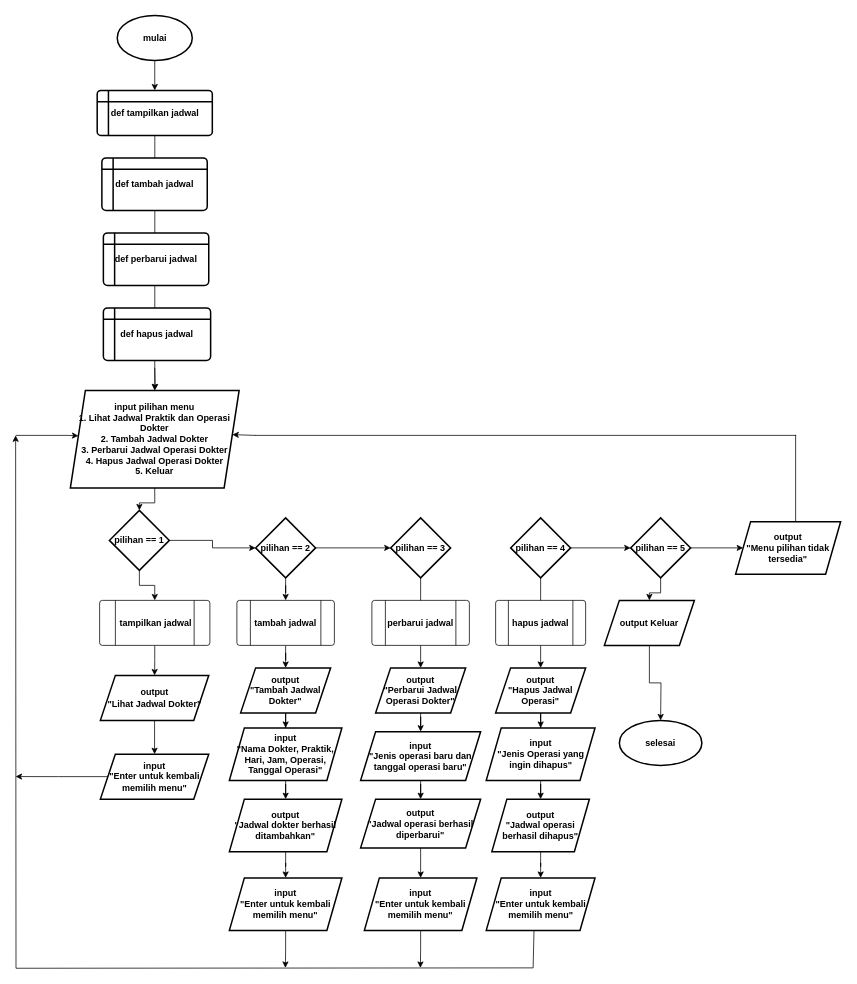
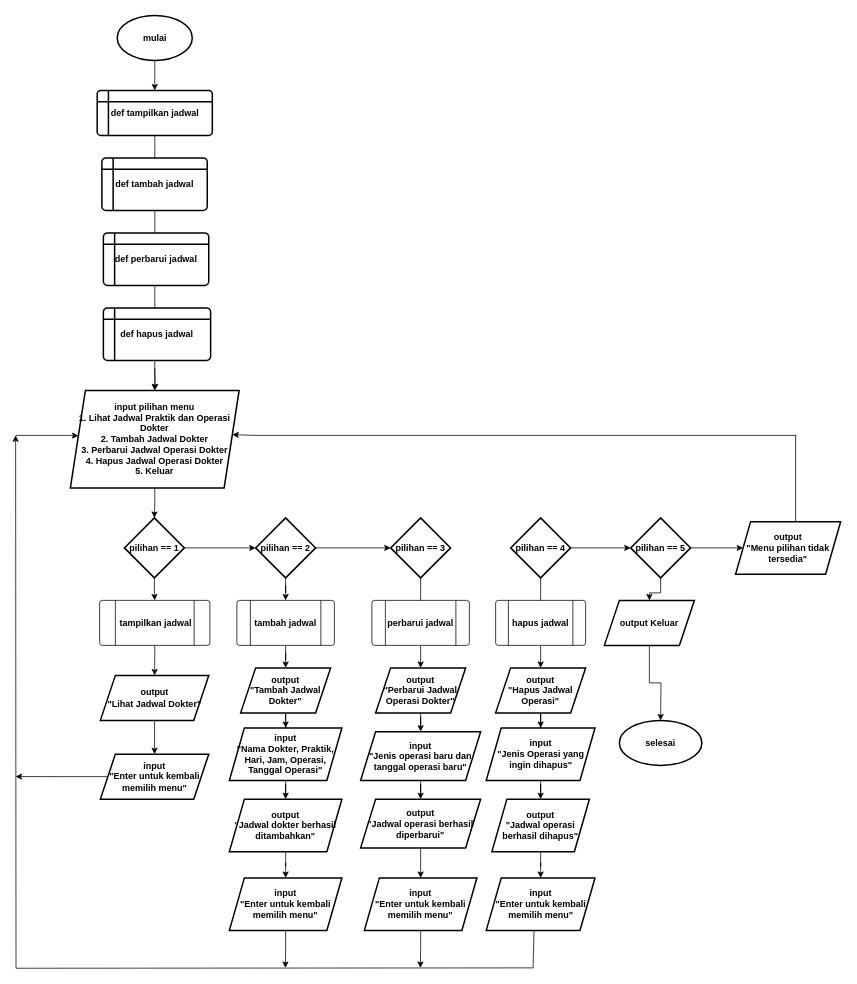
  <mxCell id="0" />
  <mxCell id="1" parent="0" />
  <mxCell id="2" value="" style="shape=partialRectangle;whiteSpace=wrap;html=1;bottom=0;right=0;fillColor=none;flipH=1;" parent="1" vertex="1"><mxGeometry x="340" y="580" width="720" height="120" as="geometry" /></mxCell>
  <mxCell id="3" value="" style="edgeStyle=orthogonalEdgeStyle;rounded=0;orthogonalLoop=1;jettySize=auto;html=1;" parent="1" target="6" edge="1"><mxGeometry relative="1" as="geometry"><mxPoint x="205.5" y="490" as="sourcePoint" /></mxGeometry></mxCell>
  <mxCell id="4" value="&lt;b&gt;mulai&lt;/b&gt;" style="strokeWidth=2;html=1;shape=mxgraph.flowchart.start_1;whiteSpace=wrap;" parent="1" vertex="1"><mxGeometry x="155.5" y="20" width="100" height="60" as="geometry" /></mxCell>
  <mxCell id="5" value="" style="edgeStyle=orthogonalEdgeStyle;rounded=0;orthogonalLoop=1;jettySize=auto;html=1;" parent="1" source="6" target="9" edge="1"><mxGeometry relative="1" as="geometry" /></mxCell>
  <mxCell id="6" value="&lt;b&gt;input pilihan menu&lt;/b&gt;&lt;div&gt;&lt;b&gt;1. Lihat Jadwal Praktik dan Operasi Dokter&lt;/b&gt;&lt;/div&gt;&lt;div&gt;&lt;b&gt;2. Tambah Jadwal Dokter&lt;/b&gt;&lt;/div&gt;&lt;div&gt;&lt;b&gt;3. Perbarui Jadwal Operasi Dokter&lt;/b&gt;&lt;/div&gt;&lt;div&gt;&lt;b&gt;4. Hapus Jadwal Operasi Dokter&lt;/b&gt;&lt;/div&gt;&lt;div&gt;&lt;b&gt;5. Keluar&lt;/b&gt;&lt;/div&gt;" style="shape=parallelogram;perimeter=parallelogramPerimeter;whiteSpace=wrap;html=1;fixedSize=1;strokeWidth=2;" parent="1" vertex="1"><mxGeometry x="93" y="520" width="225" height="130" as="geometry" /></mxCell>
  <mxCell id="7" value="" style="edgeStyle=orthogonalEdgeStyle;rounded=0;orthogonalLoop=1;jettySize=auto;html=1;" parent="1" source="59" target="11" edge="1"><mxGeometry relative="1" as="geometry" /></mxCell>
  <mxCell id="8" value="" style="edgeStyle=orthogonalEdgeStyle;rounded=0;orthogonalLoop=1;jettySize=auto;html=1;" parent="1" source="9" target="15" edge="1"><mxGeometry relative="1" as="geometry" /></mxCell>
- <mxCell id="9" value="&lt;b&gt;pilihan == 1&lt;/b&gt;" style="rhombus;whiteSpace=wrap;html=1;strokeWidth=2;" parent="1" vertex="1"><mxGeometry x="145" y="680" width="80" height="80" as="geometry" /></mxCell>
+ <mxCell id="9" value="&lt;b&gt;pilihan == 1&lt;/b&gt;" style="rhombus;whiteSpace=wrap;html=1;strokeWidth=2;" parent="1" vertex="1"><mxGeometry x="165" y="690" width="80" height="80" as="geometry" /></mxCell>
  <mxCell id="10" value="" style="edgeStyle=orthogonalEdgeStyle;rounded=0;orthogonalLoop=1;jettySize=auto;html=1;" parent="1" source="11" target="13" edge="1"><mxGeometry relative="1" as="geometry" /></mxCell>
  <mxCell id="11" value="&lt;b&gt;output&lt;/b&gt;&lt;div&gt;&lt;b&gt;&quot;Lihat Jadwal Dokter&quot;&lt;/b&gt;&lt;/div&gt;" style="shape=parallelogram;perimeter=parallelogramPerimeter;whiteSpace=wrap;html=1;fixedSize=1;strokeWidth=2;" parent="1" vertex="1"><mxGeometry x="133" y="900" width="144.5" height="60" as="geometry" /></mxCell>
  <mxCell id="12" style="edgeStyle=orthogonalEdgeStyle;rounded=0;orthogonalLoop=1;jettySize=auto;html=1;exitX=0;exitY=0.5;exitDx=0;exitDy=0;" edge="1" parent="1" source="13"><mxGeometry relative="1" as="geometry"><mxPoint x="20" y="1034.905" as="targetPoint" /></mxGeometry></mxCell>
  <mxCell id="13" value="&lt;b&gt;input&lt;/b&gt;&lt;div&gt;&lt;b&gt;&quot;Enter untuk kembali memilih menu&quot;&lt;/b&gt;&lt;/div&gt;" style="shape=parallelogram;perimeter=parallelogramPerimeter;whiteSpace=wrap;html=1;fixedSize=1;strokeWidth=2;" parent="1" vertex="1"><mxGeometry x="133" y="1005" width="144.5" height="60" as="geometry" /></mxCell>
  <mxCell id="14" value="" style="edgeStyle=orthogonalEdgeStyle;rounded=0;orthogonalLoop=1;jettySize=auto;html=1;" parent="1" source="15" target="21" edge="1"><mxGeometry relative="1" as="geometry" /></mxCell>
  <mxCell id="15" value="&lt;b&gt;pilihan == 2&lt;/b&gt;" style="rhombus;whiteSpace=wrap;html=1;strokeWidth=2;" parent="1" vertex="1"><mxGeometry x="340" y="690" width="80" height="80" as="geometry" /></mxCell>
  <mxCell id="16" value="" style="edgeStyle=orthogonalEdgeStyle;rounded=0;orthogonalLoop=1;jettySize=auto;html=1;" parent="1" source="17" target="19" edge="1"><mxGeometry relative="1" as="geometry" /></mxCell>
  <mxCell id="17" value="&lt;b&gt;output&lt;/b&gt;&lt;div&gt;&lt;b&gt;&quot;Tambah Jadwal Dokter&quot;&lt;/b&gt;&lt;/div&gt;" style="shape=parallelogram;perimeter=parallelogramPerimeter;whiteSpace=wrap;html=1;fixedSize=1;strokeWidth=2;" parent="1" vertex="1"><mxGeometry x="320" y="890" width="120" height="60" as="geometry" /></mxCell>
  <mxCell id="18" value="" style="edgeStyle=orthogonalEdgeStyle;rounded=0;orthogonalLoop=1;jettySize=auto;html=1;" parent="1" source="19" target="25" edge="1"><mxGeometry relative="1" as="geometry" /></mxCell>
  <mxCell id="19" value="&lt;b&gt;input&lt;/b&gt;&lt;div&gt;&lt;b&gt;&quot;Nama Dokter, Praktik, Hari, Jam, Operasi, Tanggal Operasi&quot;&lt;/b&gt;&lt;/div&gt;" style="shape=parallelogram;perimeter=parallelogramPerimeter;whiteSpace=wrap;html=1;fixedSize=1;strokeWidth=2;" parent="1" vertex="1"><mxGeometry x="305" y="970" width="150" height="70" as="geometry" /></mxCell>
  <mxCell id="20" value="" style="edgeStyle=orthogonalEdgeStyle;rounded=0;orthogonalLoop=1;jettySize=auto;html=1;" parent="1" source="21" target="23" edge="1"><mxGeometry relative="1" as="geometry" /></mxCell>
  <mxCell id="21" value="&lt;b&gt;pilihan == 3&lt;/b&gt;" style="rhombus;whiteSpace=wrap;html=1;strokeWidth=2;" parent="1" vertex="1"><mxGeometry x="520" y="690" width="80" height="80" as="geometry" /></mxCell>
  <mxCell id="22" value="" style="edgeStyle=orthogonalEdgeStyle;rounded=0;orthogonalLoop=1;jettySize=auto;html=1;" parent="1" source="23" target="29" edge="1"><mxGeometry relative="1" as="geometry" /></mxCell>
  <mxCell id="23" value="&lt;b&gt;output&lt;/b&gt;&lt;div&gt;&lt;b&gt;&quot;Perbarui Jadwal Operasi Dokter&quot;&lt;/b&gt;&lt;/div&gt;" style="shape=parallelogram;perimeter=parallelogramPerimeter;whiteSpace=wrap;html=1;fixedSize=1;strokeWidth=2;" parent="1" vertex="1"><mxGeometry x="500" y="890" width="120" height="60" as="geometry" /></mxCell>
  <mxCell id="24" value="" style="edgeStyle=orthogonalEdgeStyle;rounded=0;orthogonalLoop=1;jettySize=auto;html=1;" parent="1" source="25" target="27" edge="1"><mxGeometry relative="1" as="geometry" /></mxCell>
  <mxCell id="25" value="&lt;b&gt;output&lt;/b&gt;&lt;div&gt;&lt;b&gt;&quot;Jadwal dokter berhasil ditambahkan&quot;&lt;/b&gt;&lt;/div&gt;" style="shape=parallelogram;perimeter=parallelogramPerimeter;whiteSpace=wrap;html=1;fixedSize=1;strokeWidth=2;" parent="1" vertex="1"><mxGeometry x="305" y="1065" width="150" height="70" as="geometry" /></mxCell>
  <mxCell id="26" style="edgeStyle=orthogonalEdgeStyle;rounded=0;orthogonalLoop=1;jettySize=auto;html=1;exitX=0.5;exitY=1;exitDx=0;exitDy=0;" edge="1" parent="1" source="27"><mxGeometry relative="1" as="geometry"><mxPoint x="379.667" y="1290" as="targetPoint" /></mxGeometry></mxCell>
  <mxCell id="27" value="&lt;b&gt;input&lt;/b&gt;&lt;div&gt;&lt;b&gt;&quot;Enter untuk kembali memilih menu&quot;&lt;/b&gt;&lt;/div&gt;" style="shape=parallelogram;perimeter=parallelogramPerimeter;whiteSpace=wrap;html=1;fixedSize=1;strokeWidth=2;" parent="1" vertex="1"><mxGeometry x="305" y="1170" width="150" height="70" as="geometry" /></mxCell>
  <mxCell id="28" value="" style="edgeStyle=orthogonalEdgeStyle;rounded=0;orthogonalLoop=1;jettySize=auto;html=1;" parent="1" source="29" target="31" edge="1"><mxGeometry relative="1" as="geometry" /></mxCell>
  <mxCell id="29" value="&lt;b&gt;input&lt;/b&gt;&lt;div&gt;&lt;b&gt;&quot;Jenis operasi baru dan tanggal operasi baru&quot;&lt;/b&gt;&lt;/div&gt;" style="shape=parallelogram;perimeter=parallelogramPerimeter;whiteSpace=wrap;html=1;fixedSize=1;strokeWidth=2;" parent="1" vertex="1"><mxGeometry x="480" y="975" width="160" height="65" as="geometry" /></mxCell>
  <mxCell id="30" value="" style="edgeStyle=orthogonalEdgeStyle;rounded=0;orthogonalLoop=1;jettySize=auto;html=1;" parent="1" source="31" target="33" edge="1"><mxGeometry relative="1" as="geometry" /></mxCell>
  <mxCell id="31" value="&lt;b&gt;output&lt;/b&gt;&lt;div&gt;&lt;b&gt;&quot;Jadwal operasi berhasil diperbarui&quot;&lt;/b&gt;&lt;/div&gt;" style="shape=parallelogram;perimeter=parallelogramPerimeter;whiteSpace=wrap;html=1;fixedSize=1;strokeWidth=2;" parent="1" vertex="1"><mxGeometry x="480" y="1065" width="160" height="65" as="geometry" /></mxCell>
  <mxCell id="32" style="edgeStyle=orthogonalEdgeStyle;rounded=0;orthogonalLoop=1;jettySize=auto;html=1;exitX=0.5;exitY=1;exitDx=0;exitDy=0;" edge="1" parent="1" source="33"><mxGeometry relative="1" as="geometry"><mxPoint x="559.667" y="1290" as="targetPoint" /></mxGeometry></mxCell>
  <mxCell id="33" value="&lt;b&gt;input&lt;/b&gt;&lt;div&gt;&lt;b&gt;&quot;Enter untuk kembali memilih menu&quot;&lt;/b&gt;&lt;/div&gt;" style="shape=parallelogram;perimeter=parallelogramPerimeter;whiteSpace=wrap;html=1;fixedSize=1;strokeWidth=2;" parent="1" vertex="1"><mxGeometry x="485" y="1170" width="150" height="70" as="geometry" /></mxCell>
  <mxCell id="34" value="" style="edgeStyle=orthogonalEdgeStyle;rounded=0;orthogonalLoop=1;jettySize=auto;html=1;" parent="1" source="36" target="38" edge="1"><mxGeometry relative="1" as="geometry" /></mxCell>
  <mxCell id="35" value="" style="edgeStyle=orthogonalEdgeStyle;rounded=0;orthogonalLoop=1;jettySize=auto;html=1;" parent="1" source="36" target="47" edge="1"><mxGeometry relative="1" as="geometry" /></mxCell>
  <mxCell id="36" value="&lt;b&gt;pilihan == 4&lt;/b&gt;" style="rhombus;whiteSpace=wrap;html=1;strokeWidth=2;" parent="1" vertex="1"><mxGeometry x="680" y="690" width="80" height="80" as="geometry" /></mxCell>
  <mxCell id="37" value="" style="edgeStyle=orthogonalEdgeStyle;rounded=0;orthogonalLoop=1;jettySize=auto;html=1;" parent="1" source="38" target="40" edge="1"><mxGeometry relative="1" as="geometry" /></mxCell>
  <mxCell id="38" value="&lt;b&gt;output&lt;/b&gt;&lt;div&gt;&lt;b&gt;&quot;Hapus Jadwal Operasi&quot;&lt;/b&gt;&lt;/div&gt;" style="shape=parallelogram;perimeter=parallelogramPerimeter;whiteSpace=wrap;html=1;fixedSize=1;strokeWidth=2;" parent="1" vertex="1"><mxGeometry x="660" y="890" width="120" height="60" as="geometry" /></mxCell>
  <mxCell id="39" value="" style="edgeStyle=orthogonalEdgeStyle;rounded=0;orthogonalLoop=1;jettySize=auto;html=1;" parent="1" source="40" target="42" edge="1"><mxGeometry relative="1" as="geometry" /></mxCell>
  <mxCell id="40" value="&lt;b&gt;input&lt;/b&gt;&lt;div&gt;&lt;b&gt;&quot;Jenis Operasi yang ingin dihapus&quot;&lt;/b&gt;&lt;/div&gt;" style="shape=parallelogram;perimeter=parallelogramPerimeter;whiteSpace=wrap;html=1;fixedSize=1;strokeWidth=2;" parent="1" vertex="1"><mxGeometry x="647.5" y="970" width="145" height="70" as="geometry" /></mxCell>
  <mxCell id="41" value="" style="edgeStyle=orthogonalEdgeStyle;rounded=0;orthogonalLoop=1;jettySize=auto;html=1;" parent="1" source="42" target="44" edge="1"><mxGeometry relative="1" as="geometry" /></mxCell>
  <mxCell id="42" value="&lt;b&gt;output&lt;/b&gt;&lt;div&gt;&lt;b&gt;&quot;Jadwal operasi berhasil dihapus&quot;&lt;/b&gt;&lt;/div&gt;" style="shape=parallelogram;perimeter=parallelogramPerimeter;whiteSpace=wrap;html=1;fixedSize=1;strokeWidth=2;" parent="1" vertex="1"><mxGeometry x="655" y="1065" width="130" height="70" as="geometry" /></mxCell>
  <mxCell id="43" style="edgeStyle=orthogonalEdgeStyle;rounded=0;orthogonalLoop=1;jettySize=auto;html=1;" edge="1" parent="1"><mxGeometry relative="1" as="geometry"><mxPoint x="20" y="580" as="targetPoint" /><mxPoint x="710" y="1290" as="sourcePoint" /></mxGeometry></mxCell>
  <mxCell id="44" value="&lt;b&gt;input&lt;/b&gt;&lt;div&gt;&lt;b&gt;&quot;Enter untuk kembali memilih menu&quot;&lt;/b&gt;&lt;/div&gt;" style="shape=parallelogram;perimeter=parallelogramPerimeter;whiteSpace=wrap;html=1;fixedSize=1;strokeWidth=2;" parent="1" vertex="1"><mxGeometry x="647.5" y="1170" width="145" height="70" as="geometry" /></mxCell>
  <mxCell id="45" value="" style="edgeStyle=orthogonalEdgeStyle;rounded=0;orthogonalLoop=1;jettySize=auto;html=1;" parent="1" source="47" target="49" edge="1"><mxGeometry relative="1" as="geometry" /></mxCell>
  <mxCell id="46" value="" style="edgeStyle=orthogonalEdgeStyle;rounded=0;orthogonalLoop=1;jettySize=auto;html=1;" parent="1" source="47" target="50" edge="1"><mxGeometry relative="1" as="geometry" /></mxCell>
  <mxCell id="47" value="&lt;b&gt;pilihan == 5&lt;/b&gt;" style="rhombus;whiteSpace=wrap;html=1;strokeWidth=2;" parent="1" vertex="1"><mxGeometry x="840" y="690" width="80" height="80" as="geometry" /></mxCell>
  <mxCell id="48" style="edgeStyle=orthogonalEdgeStyle;rounded=0;orthogonalLoop=1;jettySize=auto;html=1;exitX=0.5;exitY=1;exitDx=0;exitDy=0;" edge="1" parent="1" source="49"><mxGeometry relative="1" as="geometry"><mxPoint x="880" y="960" as="targetPoint" /></mxGeometry></mxCell>
  <mxCell id="49" value="&lt;b&gt;output Keluar&lt;/b&gt;" style="shape=parallelogram;perimeter=parallelogramPerimeter;whiteSpace=wrap;html=1;fixedSize=1;strokeWidth=2;" parent="1" vertex="1"><mxGeometry x="805" y="800" width="120" height="60" as="geometry" /></mxCell>
  <mxCell id="50" value="&lt;b&gt;output&lt;/b&gt;&lt;div&gt;&lt;b&gt;&quot;Menu pilihan tidak tersedia&quot;&lt;/b&gt;&lt;/div&gt;" style="shape=parallelogram;perimeter=parallelogramPerimeter;whiteSpace=wrap;html=1;fixedSize=1;strokeWidth=2;" parent="1" vertex="1"><mxGeometry x="980" y="695" width="140" height="70" as="geometry" /></mxCell>
  <mxCell id="51" style="edgeStyle=none;rounded=0;orthogonalLoop=1;jettySize=auto;html=1;exitX=0;exitY=0;exitDx=0;exitDy=0;entryX=0.96;entryY=0.454;entryDx=0;entryDy=0;entryPerimeter=0;" parent="1" source="2" target="6" edge="1"><mxGeometry relative="1" as="geometry" /></mxCell>
  <mxCell id="52" value="" style="edgeStyle=orthogonalEdgeStyle;rounded=0;orthogonalLoop=1;jettySize=auto;html=1;entryX=0.5;entryY=0;entryDx=0;entryDy=0;" edge="1" parent="1" source="54" target="6"><mxGeometry relative="1" as="geometry"><mxPoint x="206" y="80" as="sourcePoint" /><mxPoint x="205.5" y="420" as="targetPoint" /></mxGeometry></mxCell>
  <mxCell id="53" value="" style="edgeStyle=orthogonalEdgeStyle;rounded=0;orthogonalLoop=1;jettySize=auto;html=1;entryX=0.5;entryY=0;entryDx=0;entryDy=0;" edge="1" parent="1" source="4" target="54"><mxGeometry relative="1" as="geometry"><mxPoint x="206" y="80" as="sourcePoint" /><mxPoint x="206" y="520" as="targetPoint" /></mxGeometry></mxCell>
  <mxCell id="54" value="&lt;b&gt;def tampilkan jadwal&lt;/b&gt;" style="shape=internalStorage;whiteSpace=wrap;html=1;dx=15;dy=15;rounded=1;arcSize=8;strokeWidth=2;" vertex="1" parent="1"><mxGeometry x="128.75" y="120" width="153.5" height="60" as="geometry" /></mxCell>
  <mxCell id="55" value="&lt;b&gt;def tambah jadwal&lt;/b&gt;" style="shape=internalStorage;whiteSpace=wrap;html=1;dx=15;dy=15;rounded=1;arcSize=8;strokeWidth=2;" vertex="1" parent="1"><mxGeometry x="135" y="210" width="140.5" height="70" as="geometry" /></mxCell>
  <mxCell id="56" value="&lt;b&gt;def perbarui jadwal&lt;/b&gt;" style="shape=internalStorage;whiteSpace=wrap;html=1;dx=15;dy=15;rounded=1;arcSize=8;strokeWidth=2;" vertex="1" parent="1"><mxGeometry x="137" y="310" width="140.5" height="70" as="geometry" /></mxCell>
  <mxCell id="57" value="&lt;b&gt;def hapus jadwal&lt;/b&gt;" style="shape=internalStorage;whiteSpace=wrap;html=1;dx=15;dy=15;rounded=1;arcSize=8;strokeWidth=2;" vertex="1" parent="1"><mxGeometry x="137" y="410" width="143" height="70" as="geometry" /></mxCell>
  <mxCell id="58" value="" style="edgeStyle=orthogonalEdgeStyle;rounded=0;orthogonalLoop=1;jettySize=auto;html=1;" edge="1" parent="1" source="9" target="59"><mxGeometry relative="1" as="geometry"><mxPoint x="205" y="770" as="sourcePoint" /><mxPoint x="205" y="840" as="targetPoint" /></mxGeometry></mxCell>
  <mxCell id="59" value="" style="verticalLabelPosition=bottom;verticalAlign=top;html=1;shape=process;whiteSpace=wrap;rounded=1;size=0.14;arcSize=6;" vertex="1" parent="1"><mxGeometry x="132" y="800" width="147" height="60" as="geometry" /></mxCell>
  <mxCell id="60" value="&lt;b&gt;tampilkan jadwal&lt;/b&gt;" style="text;html=1;align=center;verticalAlign=middle;whiteSpace=wrap;rounded=0;" vertex="1" parent="1"><mxGeometry x="152.25" y="810" width="110" height="40" as="geometry" /></mxCell>
  <mxCell id="61" value="" style="edgeStyle=orthogonalEdgeStyle;rounded=0;orthogonalLoop=1;jettySize=auto;html=1;entryX=0.5;entryY=0;entryDx=0;entryDy=0;" edge="1" parent="1" source="63" target="17"><mxGeometry relative="1" as="geometry"><mxPoint x="380" y="770" as="sourcePoint" /><mxPoint x="380" y="800" as="targetPoint" /></mxGeometry></mxCell>
  <mxCell id="62" value="" style="edgeStyle=orthogonalEdgeStyle;rounded=0;orthogonalLoop=1;jettySize=auto;html=1;entryX=0.5;entryY=0;entryDx=0;entryDy=0;" edge="1" parent="1" source="15" target="63"><mxGeometry relative="1" as="geometry"><mxPoint x="380" y="770" as="sourcePoint" /><mxPoint x="380" y="870" as="targetPoint" /></mxGeometry></mxCell>
  <mxCell id="63" value="" style="verticalLabelPosition=bottom;verticalAlign=top;html=1;shape=process;whiteSpace=wrap;rounded=1;size=0.14;arcSize=6;" vertex="1" parent="1"><mxGeometry x="315" y="800" width="130" height="60" as="geometry" /></mxCell>
  <mxCell id="64" value="&lt;b&gt;tambah jadwal&lt;/b&gt;" style="text;html=1;align=center;verticalAlign=middle;whiteSpace=wrap;rounded=0;" vertex="1" parent="1"><mxGeometry x="335" y="815" width="90" height="30" as="geometry" /></mxCell>
  <mxCell id="65" value="" style="verticalLabelPosition=bottom;verticalAlign=top;html=1;shape=process;whiteSpace=wrap;rounded=1;size=0.14;arcSize=6;" vertex="1" parent="1"><mxGeometry x="495" y="800" width="130" height="60" as="geometry" /></mxCell>
  <mxCell id="66" value="&lt;b&gt;perbarui jadwal&lt;/b&gt;" style="text;html=1;align=center;verticalAlign=middle;whiteSpace=wrap;rounded=0;" vertex="1" parent="1"><mxGeometry x="510" y="815" width="100" height="30" as="geometry" /></mxCell>
  <mxCell id="67" value="" style="verticalLabelPosition=bottom;verticalAlign=top;html=1;shape=process;whiteSpace=wrap;rounded=1;size=0.14;arcSize=6;" vertex="1" parent="1"><mxGeometry x="660" y="800" width="120" height="60" as="geometry" /></mxCell>
  <mxCell id="68" value="&lt;b&gt;hapus jadwal&lt;/b&gt;" style="text;html=1;align=center;verticalAlign=middle;whiteSpace=wrap;rounded=0;" vertex="1" parent="1"><mxGeometry x="675" y="815" width="90" height="30" as="geometry" /></mxCell>
  <mxCell id="69" value="&lt;b&gt;selesai&lt;/b&gt;" style="strokeWidth=2;html=1;shape=mxgraph.flowchart.start_2;whiteSpace=wrap;" vertex="1" parent="1"><mxGeometry x="825" y="960" width="110" height="60" as="geometry" /></mxCell>
  <mxCell id="70" value="" style="endArrow=none;html=1;rounded=0;entryX=0.439;entryY=1.009;entryDx=0;entryDy=0;entryPerimeter=0;" edge="1" parent="1" target="44"><mxGeometry width="50" height="50" relative="1" as="geometry"><mxPoint x="710" y="1290" as="sourcePoint" /><mxPoint x="710" y="1250" as="targetPoint" /></mxGeometry></mxCell>
  <mxCell id="71" value="" style="endArrow=classic;html=1;rounded=0;" edge="1" parent="1" target="6"><mxGeometry width="50" height="50" relative="1" as="geometry"><mxPoint x="20" y="580" as="sourcePoint" /><mxPoint x="70" y="530" as="targetPoint" /><Array as="points"><mxPoint x="90" y="580" /></Array></mxGeometry></mxCell>
